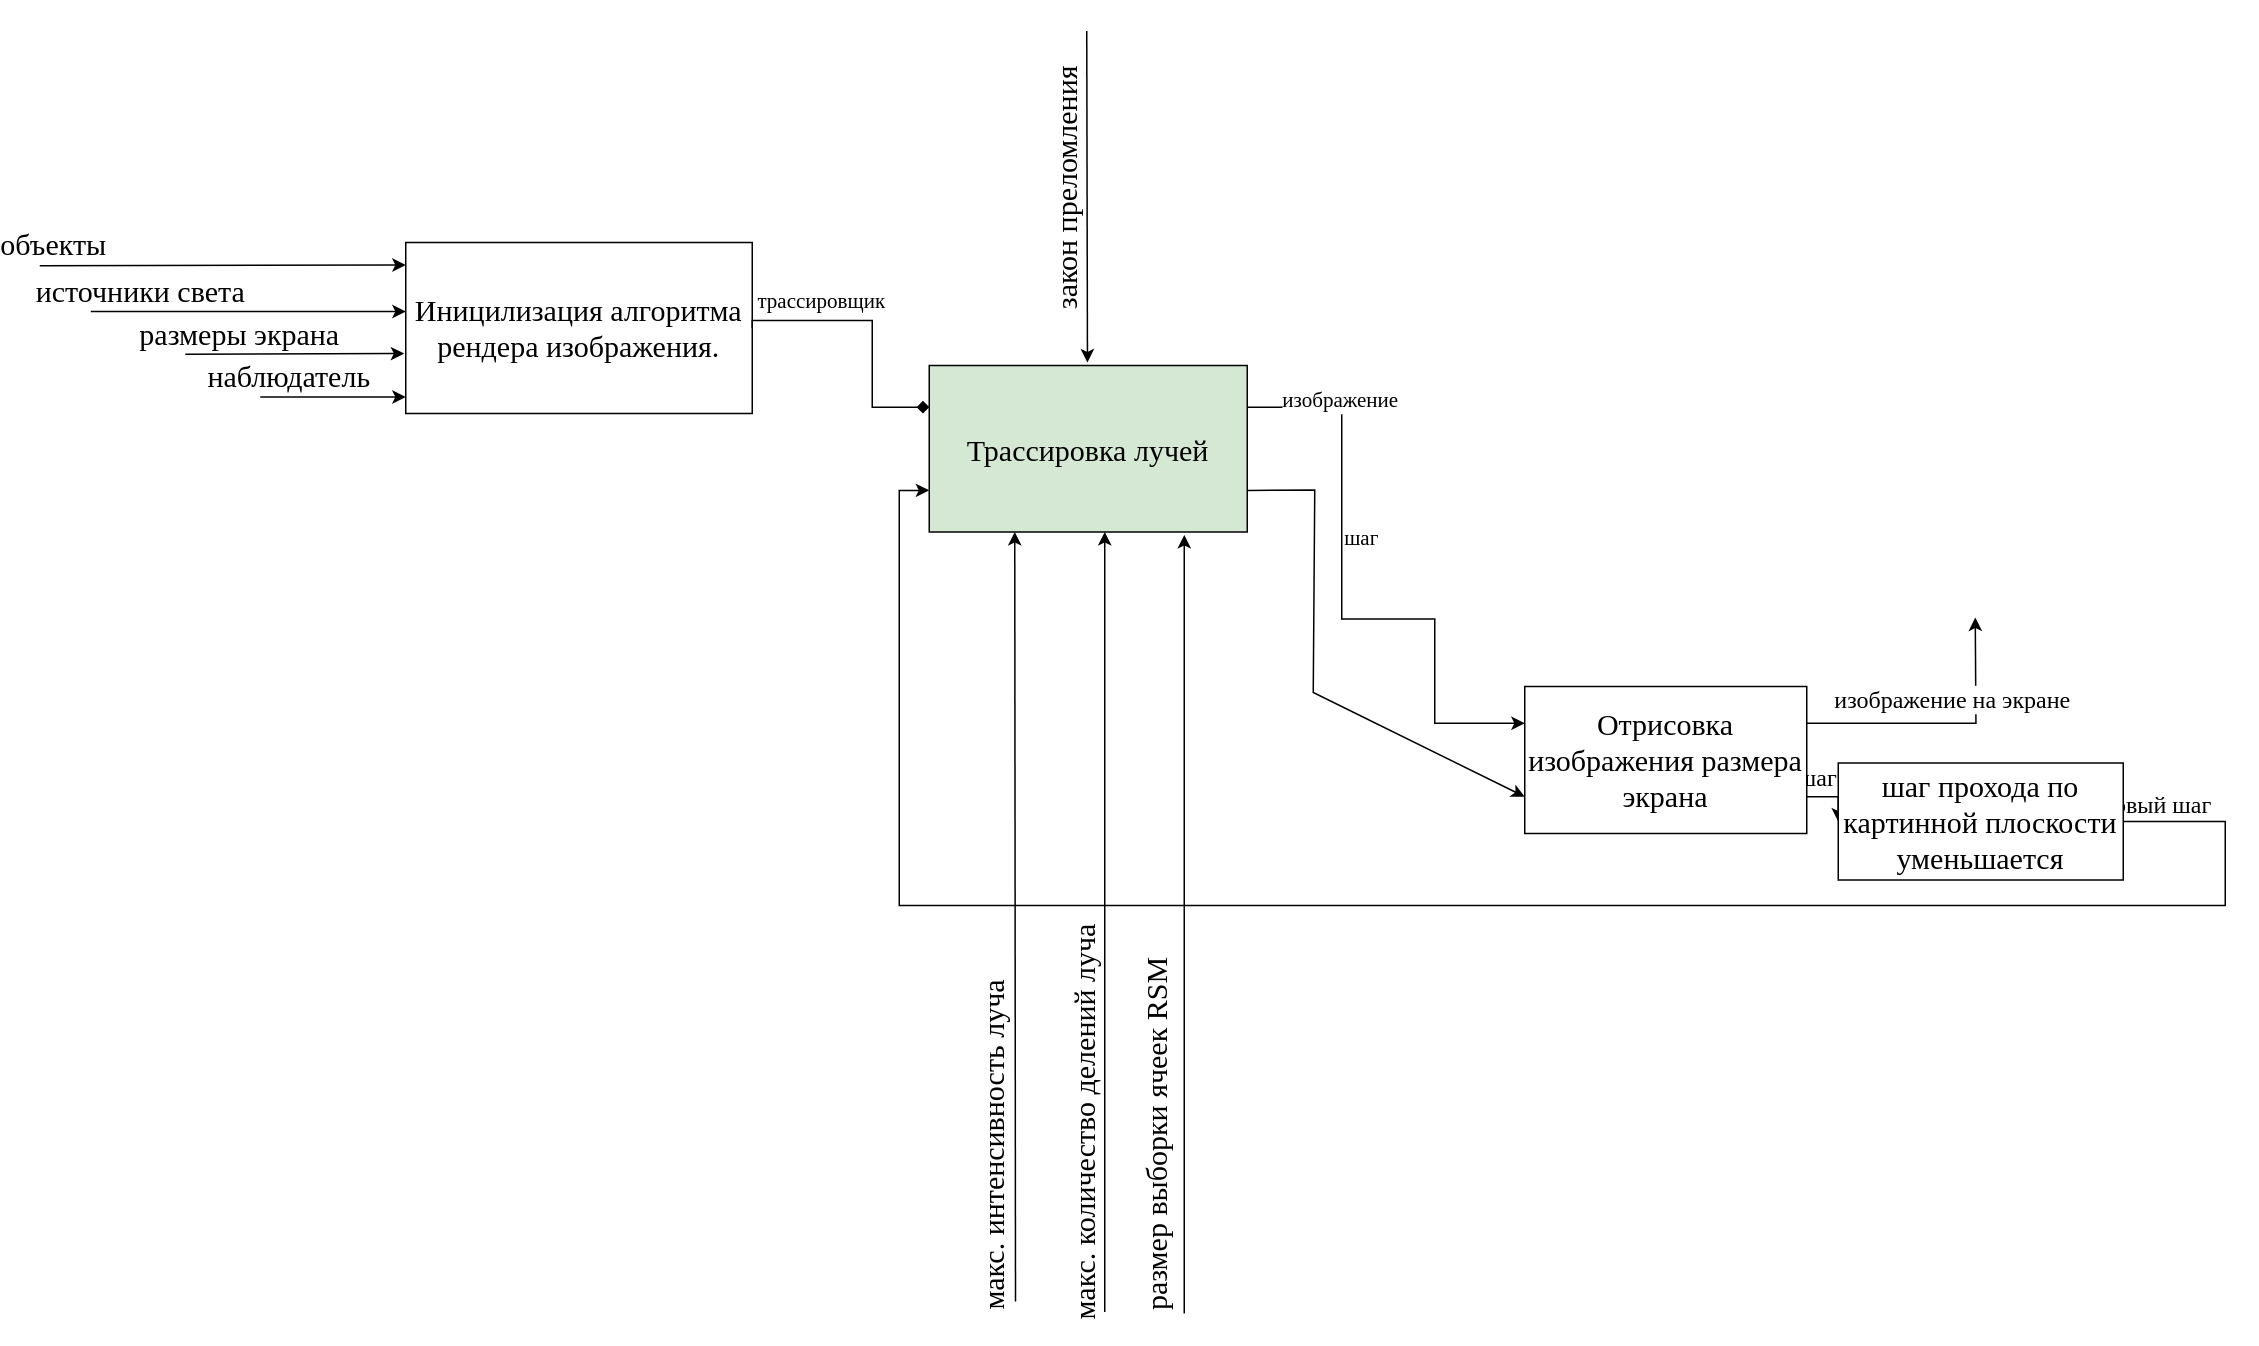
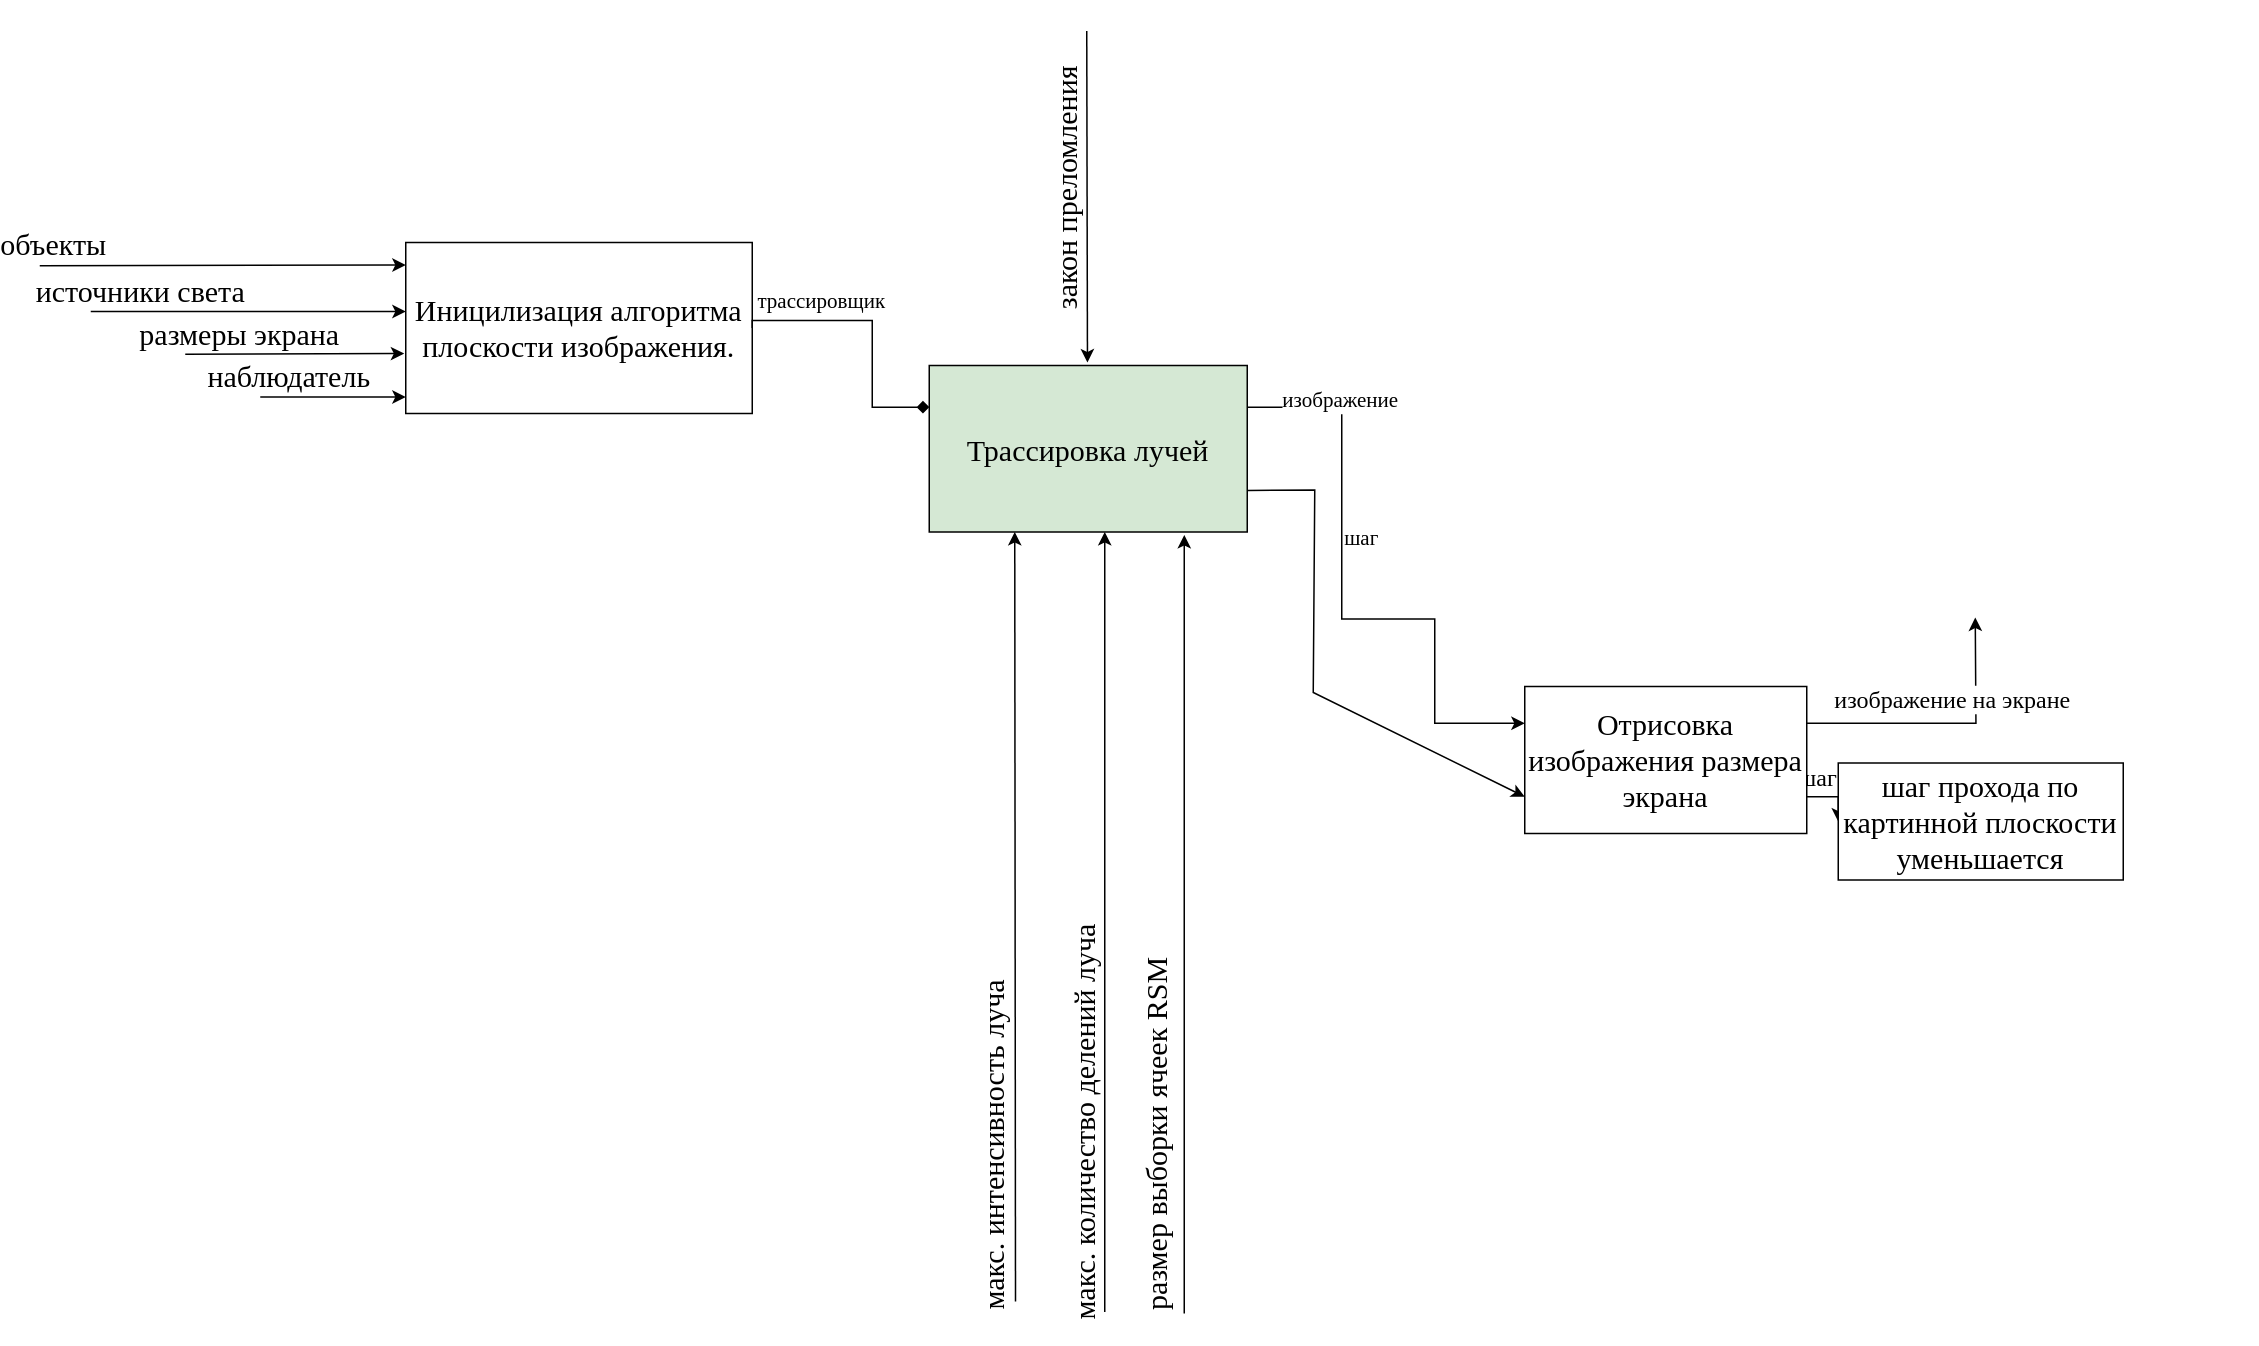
  <mxCell id="0" />
  <mxCell id="1" parent="0" />
- <mxCell id="2" value="&lt;font face=&quot;Times New Roman&quot;&gt;Иницилизация алгоритма&lt;br&gt;рендера изображения.&lt;br&gt;&lt;/font&gt;" style="rounded=0;whiteSpace=wrap;html=1;hachureGap=4;fontFamily=Architects Daughter;fontSource=https%3A%2F%2Ffonts.googleapis.com%2Fcss%3Ffamily%3DArchitects%2BDaughter;fontSize=20;" parent="1" vertex="1"><mxGeometry x="264" y="161" width="231" height="114" as="geometry" /></mxCell>
+ <mxCell id="2" value="&lt;font face=&quot;Times New Roman&quot;&gt;Иницилизация алгоритма&lt;br&gt;плоскости изображения.&lt;br&gt;&lt;/font&gt;" style="rounded=0;whiteSpace=wrap;html=1;hachureGap=4;fontFamily=Architects Daughter;fontSource=https%3A%2F%2Ffonts.googleapis.com%2Fcss%3Ffamily%3DArchitects%2BDaughter;fontSize=20;" parent="1" vertex="1"><mxGeometry x="264" y="161" width="231" height="114" as="geometry" /></mxCell>
  <mxCell id="3" style="edgeStyle=orthogonalEdgeStyle;rounded=0;orthogonalLoop=1;jettySize=auto;html=1;exitX=1;exitY=0.5;exitDx=0;exitDy=0;entryX=0;entryY=0.25;entryDx=0;entryDy=0;endArrow=diamond;" parent="1" source="2" target="31" edge="1"><mxGeometry relative="1" as="geometry"><Array as="points"><mxPoint x="495" y="213" /><mxPoint x="575" y="213" /><mxPoint x="575" y="271" /></Array><mxPoint x="507" y="213.5" as="sourcePoint" /></mxGeometry></mxCell>
  <mxCell id="4" value="&lt;font style=&quot;font-size: 14px;&quot; face=&quot;Times New Roman&quot;&gt;трассировщик&lt;/font&gt;" style="edgeLabel;html=1;align=center;verticalAlign=middle;resizable=0;points=[];" parent="3" vertex="1" connectable="0"><mxGeometry x="-0.429" y="1" relative="1" as="geometry"><mxPoint x="-2" y="-12" as="offset" /></mxGeometry></mxCell>
  <mxCell id="5" style="edgeStyle=orthogonalEdgeStyle;rounded=0;orthogonalLoop=1;jettySize=auto;html=1;exitX=1;exitY=0.75;exitDx=0;exitDy=0;entryX=0;entryY=0.5;entryDx=0;entryDy=0;" edge="1" parent="1" source="9" target="12"><mxGeometry relative="1" as="geometry" /></mxCell>
  <mxCell id="6" value="&lt;font style=&quot;font-size: 16px;&quot; face=&quot;Times New Roman&quot;&gt;шаг&lt;/font&gt;" style="edgeLabel;html=1;align=center;verticalAlign=middle;resizable=0;points=[];" vertex="1" connectable="0" parent="5"><mxGeometry x="-0.747" y="4" relative="1" as="geometry"><mxPoint x="1" y="-9" as="offset" /></mxGeometry></mxCell>
  <mxCell id="7" style="edgeStyle=orthogonalEdgeStyle;rounded=0;orthogonalLoop=1;jettySize=auto;html=1;exitX=1;exitY=0.25;exitDx=0;exitDy=0;" edge="1" parent="1" source="9"><mxGeometry relative="1" as="geometry"><mxPoint x="1310.333" y="411" as="targetPoint" /></mxGeometry></mxCell>
  <mxCell id="8" value="&lt;font style=&quot;font-size: 16px;&quot; face=&quot;Times New Roman&quot;&gt;изображение на экране&lt;/font&gt;" style="edgeLabel;html=1;align=center;verticalAlign=middle;resizable=0;points=[];" vertex="1" connectable="0" parent="7"><mxGeometry x="-0.135" relative="1" as="geometry"><mxPoint x="17" y="-16" as="offset" /></mxGeometry></mxCell>
  <mxCell id="9" value="&lt;font face=&quot;Times New Roman&quot;&gt;Отрисовка изображения размера экрана&lt;/font&gt;" style="rounded=0;whiteSpace=wrap;html=1;hachureGap=4;strokeColor=default;align=center;verticalAlign=middle;fontFamily=Architects Daughter;fontSource=https%3A%2F%2Ffonts.googleapis.com%2Fcss%3Ffamily%3DArchitects%2BDaughter;fontSize=20;fontColor=default;fillColor=default;" parent="1" vertex="1"><mxGeometry x="1010" y="457" width="188" height="98" as="geometry" /></mxCell>
- <mxCell id="10" style="edgeStyle=orthogonalEdgeStyle;rounded=0;orthogonalLoop=1;jettySize=auto;html=1;exitX=1;exitY=0.5;exitDx=0;exitDy=0;entryX=0;entryY=0.75;entryDx=0;entryDy=0;" edge="1" parent="1" source="12" target="31"><mxGeometry relative="1" as="geometry"><Array as="points"><mxPoint x="1477" y="547" /><mxPoint x="1477" y="603" /><mxPoint x="593" y="603" /><mxPoint x="593" y="326" /></Array></mxGeometry></mxCell>
- <mxCell id="11" value="&lt;font style=&quot;font-size: 16px;&quot; face=&quot;Times New Roman&quot;&gt;новый шаг&lt;/font&gt;" style="edgeLabel;html=1;align=center;verticalAlign=middle;resizable=0;points=[];" vertex="1" connectable="0" parent="10"><mxGeometry x="-0.141" y="1" relative="1" as="geometry"><mxPoint x="389" y="-69" as="offset" /></mxGeometry></mxCell>
  <mxCell id="12" value="&lt;font face=&quot;Times New Roman&quot;&gt;шаг прохода по картинной плоскости уменьшается&lt;/font&gt;" style="rounded=0;whiteSpace=wrap;html=1;hachureGap=4;strokeColor=default;align=center;verticalAlign=middle;fontFamily=Architects Daughter;fontSource=https%3A%2F%2Ffonts.googleapis.com%2Fcss%3Ffamily%3DArchitects%2BDaughter;fontSize=20;fontColor=default;fillColor=default;" parent="1" vertex="1"><mxGeometry x="1219" y="508" width="190" height="78" as="geometry" /></mxCell>
  <mxCell id="13" value="" style="endArrow=classic;html=1;rounded=0;fontFamily=Architects Daughter;fontSource=https%3A%2F%2Ffonts.googleapis.com%2Fcss%3Ffamily%3DArchitects%2BDaughter;fontSize=20;fontColor=default;entryX=0.5;entryY=0;entryDx=0;entryDy=0;" parent="1" edge="1"><mxGeometry width="50" height="50" relative="1" as="geometry"><mxPoint x="718" y="20" as="sourcePoint" /><mxPoint x="718.47" y="241" as="targetPoint" /></mxGeometry></mxCell>
  <mxCell id="14" value="&lt;font face=&quot;Times New Roman&quot;&gt;закон преломления&lt;/font&gt;" style="edgeLabel;html=1;align=center;verticalAlign=middle;resizable=0;points=[];fontSize=20;fontFamily=Architects Daughter;fontColor=default;rotation=-90;" parent="13" vertex="1" connectable="0"><mxGeometry x="-0.035" y="-2" relative="1" as="geometry"><mxPoint x="-13" y="-1" as="offset" /></mxGeometry></mxCell>
  <mxCell id="15" value="" style="endArrow=classic;html=1;rounded=0;fontFamily=Architects Daughter;fontSource=https%3A%2F%2Ffonts.googleapis.com%2Fcss%3Ffamily%3DArchitects%2BDaughter;fontSize=20;fontColor=default;entryX=0.25;entryY=1;entryDx=0;entryDy=0;" parent="1" edge="1"><mxGeometry width="50" height="50" relative="1" as="geometry"><mxPoint x="670.5" y="867" as="sourcePoint" /><mxPoint x="670" y="354" as="targetPoint" /></mxGeometry></mxCell>
  <mxCell id="16" value="&lt;font face=&quot;Times New Roman&quot;&gt;макс. интенсивность луча&lt;/font&gt;" style="edgeLabel;html=1;align=center;verticalAlign=middle;resizable=0;points=[];fontSize=20;fontFamily=Architects Daughter;fontColor=default;rotation=-90;" parent="15" vertex="1" connectable="0"><mxGeometry x="-0.368" y="-1" relative="1" as="geometry"><mxPoint x="-16" y="59" as="offset" /></mxGeometry></mxCell>
  <mxCell id="17" value="" style="endArrow=classic;html=1;rounded=0;fontFamily=Architects Daughter;fontSource=https%3A%2F%2Ffonts.googleapis.com%2Fcss%3Ffamily%3DArchitects%2BDaughter;fontSize=20;fontColor=default;entryX=0.5;entryY=1;entryDx=0;entryDy=0;" parent="1" edge="1"><mxGeometry width="50" height="50" relative="1" as="geometry"><mxPoint x="730" y="874" as="sourcePoint" /><mxPoint x="730" y="354" as="targetPoint" /></mxGeometry></mxCell>
  <mxCell id="18" value="&lt;font face=&quot;Times New Roman&quot;&gt;макс. количество делений луча&lt;/font&gt;" style="edgeLabel;html=1;align=center;verticalAlign=middle;resizable=0;points=[];fontSize=20;fontFamily=Architects Daughter;fontColor=default;rotation=-90;" parent="17" vertex="1" connectable="0"><mxGeometry x="-0.224" y="-3" relative="1" as="geometry"><mxPoint x="-18" y="77" as="offset" /></mxGeometry></mxCell>
  <mxCell id="19" value="" style="endArrow=classic;html=1;rounded=0;fontFamily=Architects Daughter;fontSource=https%3A%2F%2Ffonts.googleapis.com%2Fcss%3Ffamily%3DArchitects%2BDaughter;fontSize=20;fontColor=default;entryX=0.75;entryY=1;entryDx=0;entryDy=0;" parent="1" edge="1"><mxGeometry width="50" height="50" relative="1" as="geometry"><mxPoint x="783" y="875" as="sourcePoint" /><mxPoint x="783.02" y="356" as="targetPoint" /></mxGeometry></mxCell>
  <mxCell id="20" value="&lt;font face=&quot;Times New Roman&quot;&gt;размер выборки ячеек RSM&lt;/font&gt;" style="edgeLabel;html=1;align=center;verticalAlign=middle;resizable=0;points=[];fontSize=20;fontFamily=Architects Daughter;fontColor=default;rotation=-90;" parent="19" vertex="1" connectable="0"><mxGeometry x="0.094" y="-1" relative="1" as="geometry"><mxPoint x="-21" y="166" as="offset" /></mxGeometry></mxCell>
  <mxCell id="21" value="" style="endArrow=classic;html=1;rounded=0;fontFamily=Architects Daughter;fontSource=https%3A%2F%2Ffonts.googleapis.com%2Fcss%3Ffamily%3DArchitects%2BDaughter;fontSize=20;fontColor=default;entryX=0;entryY=0.25;entryDx=0;entryDy=0;" parent="1" edge="1"><mxGeometry width="50" height="50" relative="1" as="geometry"><mxPoint x="20" y="176.5" as="sourcePoint" /><mxPoint x="264" y="176" as="targetPoint" /></mxGeometry></mxCell>
  <mxCell id="22" value="&lt;font face=&quot;Times New Roman&quot;&gt;объекты&lt;/font&gt;" style="edgeLabel;html=1;align=center;verticalAlign=middle;resizable=0;points=[];fontSize=20;fontFamily=Architects Daughter;fontColor=default;" parent="21" vertex="1" connectable="0"><mxGeometry x="-0.211" y="-1" relative="1" as="geometry"><mxPoint x="-88" y="-16" as="offset" /></mxGeometry></mxCell>
  <mxCell id="23" value="" style="endArrow=classic;html=1;rounded=0;fontFamily=Architects Daughter;fontSource=https%3A%2F%2Ffonts.googleapis.com%2Fcss%3Ffamily%3DArchitects%2BDaughter;fontSize=20;fontColor=default;entryX=0;entryY=0.5;entryDx=0;entryDy=0;" parent="1" edge="1"><mxGeometry width="50" height="50" relative="1" as="geometry"><mxPoint x="54" y="207" as="sourcePoint" /><mxPoint x="264" y="207" as="targetPoint" /></mxGeometry></mxCell>
  <mxCell id="24" value="&lt;font face=&quot;Times New Roman&quot;&gt;источники света&lt;/font&gt;" style="edgeLabel;html=1;align=center;verticalAlign=middle;resizable=0;points=[];fontSize=20;fontFamily=Architects Daughter;fontColor=default;" parent="23" vertex="1" connectable="0"><mxGeometry x="-0.088" y="-4" relative="1" as="geometry"><mxPoint x="-64" y="-19" as="offset" /></mxGeometry></mxCell>
  <mxCell id="25" value="" style="endArrow=classic;html=1;rounded=0;fontFamily=Architects Daughter;fontSource=https%3A%2F%2Ffonts.googleapis.com%2Fcss%3Ffamily%3DArchitects%2BDaughter;fontSize=20;fontColor=default;" parent="1" edge="1"><mxGeometry width="50" height="50" relative="1" as="geometry"><mxPoint x="117" y="235.5" as="sourcePoint" /><mxPoint x="263" y="235" as="targetPoint" /></mxGeometry></mxCell>
  <mxCell id="26" value="&lt;font face=&quot;Times New Roman&quot;&gt;размеры экрана&lt;/font&gt;" style="edgeLabel;html=1;align=center;verticalAlign=middle;resizable=0;points=[];fontSize=20;fontFamily=Architects Daughter;fontColor=default;" parent="25" vertex="1" connectable="0"><mxGeometry x="-0.336" y="2" relative="1" as="geometry"><mxPoint x="-12" y="-12" as="offset" /></mxGeometry></mxCell>
  <mxCell id="27" value="" style="endArrow=classic;html=1;rounded=0;fontFamily=Architects Daughter;fontSource=https%3A%2F%2Ffonts.googleapis.com%2Fcss%3Ffamily%3DArchitects%2BDaughter;fontSize=20;fontColor=default;" parent="1" edge="1"><mxGeometry width="50" height="50" relative="1" as="geometry"><mxPoint x="167" y="264" as="sourcePoint" /><mxPoint x="264" y="264" as="targetPoint" /></mxGeometry></mxCell>
  <mxCell id="28" value="&lt;font face=&quot;Times New Roman&quot;&gt;наблюдатель&lt;/font&gt;" style="edgeLabel;html=1;align=center;verticalAlign=middle;resizable=0;points=[];fontSize=20;fontFamily=Architects Daughter;fontColor=default;" parent="27" vertex="1" connectable="0"><mxGeometry x="-0.641" relative="1" as="geometry"><mxPoint x="1" y="-15" as="offset" /></mxGeometry></mxCell>
  <mxCell id="29" style="edgeStyle=orthogonalEdgeStyle;rounded=0;orthogonalLoop=1;jettySize=auto;html=1;entryX=0;entryY=0.25;entryDx=0;entryDy=0;exitX=1;exitY=0.25;exitDx=0;exitDy=0;" parent="1" source="31" target="9" edge="1"><mxGeometry relative="1" as="geometry"><mxPoint x="847" y="198" as="sourcePoint" /><mxPoint x="920" y="350.5" as="targetPoint" /><Array as="points"><mxPoint x="888" y="271" /><mxPoint x="888" y="412" /><mxPoint x="950" y="412" /></Array></mxGeometry></mxCell>
  <mxCell id="30" value="&lt;font style=&quot;font-size: 14px;&quot; face=&quot;Times New Roman&quot;&gt;изображение&lt;/font&gt;" style="edgeLabel;html=1;align=center;verticalAlign=middle;resizable=0;points=[];" parent="29" vertex="1" connectable="0"><mxGeometry x="-0.635" relative="1" as="geometry"><mxPoint x="-2" y="-13" as="offset" /></mxGeometry></mxCell>
  <mxCell id="31" value="&lt;font style=&quot;font-size: 20px;&quot; face=&quot;Times New Roman&quot;&gt;Трассировка лучей&lt;/font&gt;" style="rounded=0;whiteSpace=wrap;html=1;fillColor=#d5e8d4;" parent="1" vertex="1"><mxGeometry x="613" y="243" width="212" height="111" as="geometry" /></mxCell>
  <mxCell id="32" value="" style="endArrow=classic;html=1;rounded=0;entryX=0;entryY=0.75;entryDx=0;entryDy=0;exitX=1;exitY=0.75;exitDx=0;exitDy=0;" parent="1" target="9" edge="1" source="31"><mxGeometry width="50" height="50" relative="1" as="geometry"><mxPoint x="869" y="374" as="sourcePoint" /><mxPoint x="957" y="448" as="targetPoint" /><Array as="points"><mxPoint x="870" y="326" /><mxPoint x="869" y="461" /></Array></mxGeometry></mxCell>
  <mxCell id="33" value="&lt;font style=&quot;font-size: 14px;&quot; face=&quot;Times New Roman&quot;&gt;шаг&lt;/font&gt;" style="edgeLabel;html=1;align=center;verticalAlign=middle;resizable=0;points=[];" parent="32" vertex="1" connectable="0"><mxGeometry x="0.701" y="1" relative="1" as="geometry"><mxPoint x="-65" y="-149" as="offset" /></mxGeometry></mxCell>
